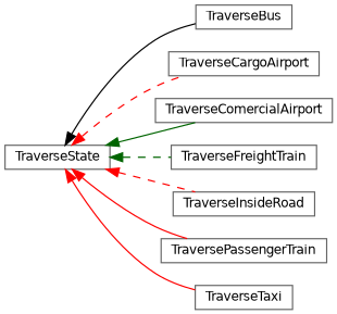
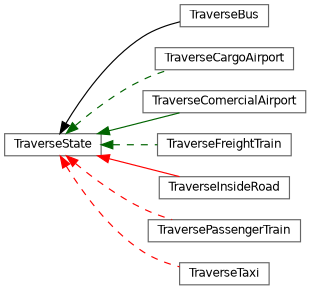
  digraph {
    rankdir=LR
    node [color=grey40 fillcolor=white fontname=Helvetica fontsize=10 shape=box style=filled]
    edge [color=darkgreen dir=back fontname=Helvetica fontsize=10 labelfontname=Helvetica labelfontsize=10 style=dashed]
    n1 [height=0.2 label=TraverseState width=0.4]
    n2 [height=0.2 label=TraverseBus width=0.4]
    n3 [height=0.2 label=TraverseCargoAirport width=0.4]
    n4 [height=0.2 label=TraverseComercialAirport width=0.4]
    n5 [height=0.2 label=TraverseFreightTrain width=0.4]
    n6 [height=0.2 label=TraverseInsideRoad width=0.4]
    n7 [height=0.2 label=TraversePassengerTrain width=0.4]
    n8 [height=0.2 label=TraverseTaxi width=0.4]
    n1 -> n2 [color=black style=solid]
-   n1 -> n3 [color=red]
+   n1 -> n3
    n1 -> n4 [style=solid]
    n1 -> n5
-   n1 -> n6 [color=red]
-   n1 -> n7 [color=red style=solid]
-   n1 -> n8 [color=red style=solid]
+   n1 -> n6 [color=red style=solid]
+   n1 -> n7 [color=red]
+   n1 -> n8 [color=red]
  }
